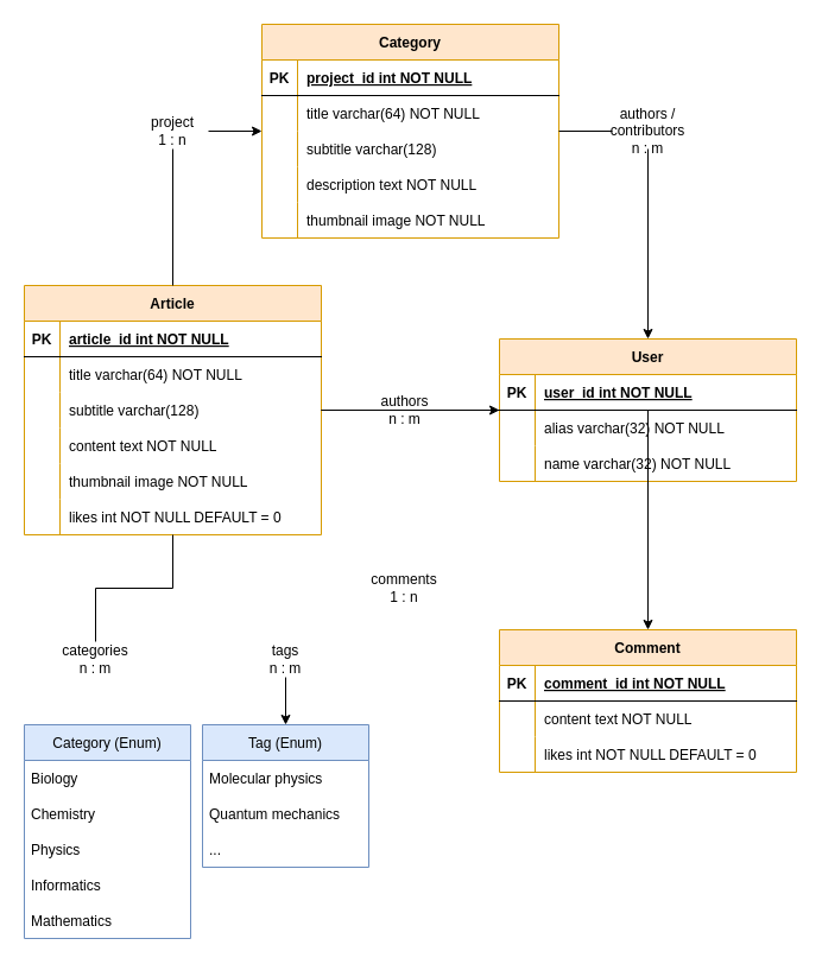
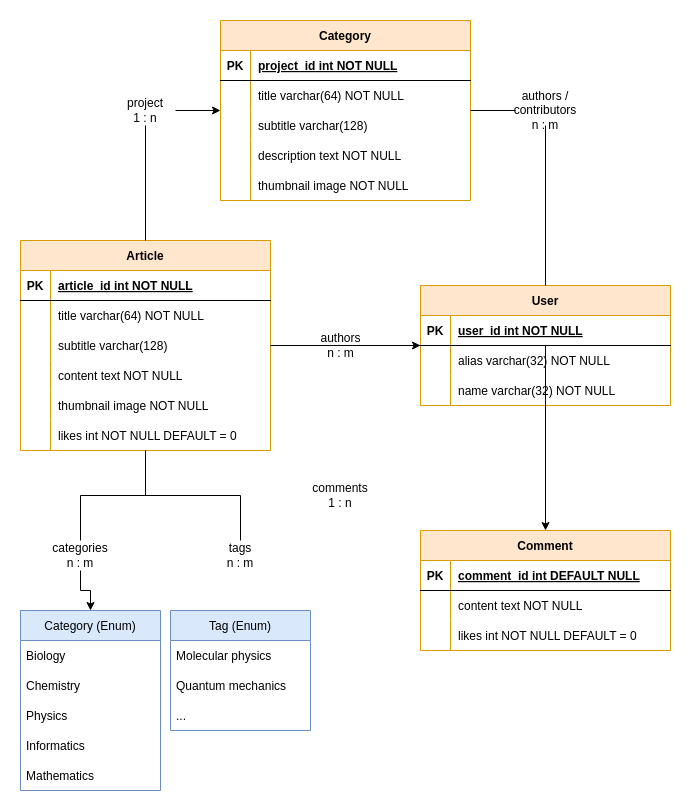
  <mxCell id="0" />
  <mxCell id="1" parent="0" />
  <mxCell id="2" value="User" style="shape=table;startSize=30;container=1;collapsible=1;childLayout=tableLayout;fixedRows=1;rowLines=0;fontStyle=1;align=center;resizeLast=1;fillColor=#ffe6cc;strokeColor=#d79b00;" parent="1" vertex="1"><mxGeometry x="420" y="285" width="250" height="120" as="geometry" /></mxCell>
  <mxCell id="3" value="" style="shape=partialRectangle;collapsible=0;dropTarget=0;pointerEvents=0;fillColor=none;points=[[0,0.5],[1,0.5]];portConstraint=eastwest;top=0;left=0;right=0;bottom=1;" parent="2" vertex="1"><mxGeometry y="30" width="250" height="30" as="geometry" /></mxCell>
  <mxCell id="4" value="PK" style="shape=partialRectangle;overflow=hidden;connectable=0;fillColor=none;top=0;left=0;bottom=0;right=0;fontStyle=1;" parent="3" vertex="1"><mxGeometry width="30" height="30" as="geometry"><mxRectangle width="30" height="30" as="alternateBounds" /></mxGeometry></mxCell>
  <mxCell id="5" value="user_id int NOT NULL " style="shape=partialRectangle;overflow=hidden;connectable=0;fillColor=none;top=0;left=0;bottom=0;right=0;align=left;spacingLeft=6;fontStyle=5;" parent="3" vertex="1"><mxGeometry x="30" width="220" height="30" as="geometry"><mxRectangle width="220" height="30" as="alternateBounds" /></mxGeometry></mxCell>
  <mxCell id="6" value="" style="shape=partialRectangle;collapsible=0;dropTarget=0;pointerEvents=0;fillColor=none;points=[[0,0.5],[1,0.5]];portConstraint=eastwest;top=0;left=0;right=0;bottom=0;" parent="2" vertex="1"><mxGeometry y="60" width="250" height="30" as="geometry" /></mxCell>
  <mxCell id="7" value="" style="shape=partialRectangle;overflow=hidden;connectable=0;fillColor=none;top=0;left=0;bottom=0;right=0;" parent="6" vertex="1"><mxGeometry width="30" height="30" as="geometry"><mxRectangle width="30" height="30" as="alternateBounds" /></mxGeometry></mxCell>
  <mxCell id="8" value="alias varchar(32) NOT NULL" style="shape=partialRectangle;overflow=hidden;connectable=0;fillColor=none;top=0;left=0;bottom=0;right=0;align=left;spacingLeft=6;" parent="6" vertex="1"><mxGeometry x="30" width="220" height="30" as="geometry"><mxRectangle width="220" height="30" as="alternateBounds" /></mxGeometry></mxCell>
  <mxCell id="9" value="" style="shape=partialRectangle;collapsible=0;dropTarget=0;pointerEvents=0;fillColor=none;points=[[0,0.5],[1,0.5]];portConstraint=eastwest;top=0;left=0;right=0;bottom=0;" parent="2" vertex="1"><mxGeometry y="90" width="250" height="30" as="geometry" /></mxCell>
  <mxCell id="10" value="" style="shape=partialRectangle;overflow=hidden;connectable=0;fillColor=none;top=0;left=0;bottom=0;right=0;" parent="9" vertex="1"><mxGeometry width="30" height="30" as="geometry"><mxRectangle width="30" height="30" as="alternateBounds" /></mxGeometry></mxCell>
  <mxCell id="11" value="name varchar(32) NOT NULL" style="shape=partialRectangle;overflow=hidden;connectable=0;fillColor=none;top=0;left=0;bottom=0;right=0;align=left;spacingLeft=6;" parent="9" vertex="1"><mxGeometry x="30" width="220" height="30" as="geometry"><mxRectangle width="220" height="30" as="alternateBounds" /></mxGeometry></mxCell>
  <mxCell id="12" style="edgeStyle=orthogonalEdgeStyle;rounded=0;orthogonalLoop=1;jettySize=auto;html=1;startArrow=none;endArrow=classic;endFill=1;" edge="1" parent="1" source="35" target="2"><mxGeometry relative="1" as="geometry" /></mxCell>
- <mxCell id="14" style="edgeStyle=orthogonalEdgeStyle;rounded=0;orthogonalLoop=1;jettySize=auto;html=1;endArrow=classic;endFill=1;startArrow=none;" edge="1" parent="1" source="49" target="45"><mxGeometry relative="1" as="geometry" /></mxCell>
+ <mxCell id="13" style="edgeStyle=orthogonalEdgeStyle;rounded=0;orthogonalLoop=1;jettySize=auto;html=1;endArrow=classic;endFill=1;startArrow=none;" edge="1" parent="1" source="43" target="37"><mxGeometry relative="1" as="geometry" /></mxCell>
  <mxCell id="15" style="edgeStyle=orthogonalEdgeStyle;rounded=0;orthogonalLoop=1;jettySize=auto;html=1;endArrow=classic;endFill=1;startArrow=none;" edge="1" parent="1" source="70" target="52"><mxGeometry relative="1" as="geometry" /></mxCell>
  <mxCell id="16" value="Article" style="shape=table;startSize=30;container=1;collapsible=1;childLayout=tableLayout;fixedRows=1;rowLines=0;fontStyle=1;align=center;resizeLast=1;fillColor=#ffe6cc;strokeColor=#d79b00;" parent="1" vertex="1"><mxGeometry x="20" y="240" width="250" height="210" as="geometry" /></mxCell>
  <mxCell id="17" value="" style="shape=partialRectangle;collapsible=0;dropTarget=0;pointerEvents=0;fillColor=none;points=[[0,0.5],[1,0.5]];portConstraint=eastwest;top=0;left=0;right=0;bottom=1;" parent="16" vertex="1"><mxGeometry y="30" width="250" height="30" as="geometry" /></mxCell>
  <mxCell id="18" value="PK" style="shape=partialRectangle;overflow=hidden;connectable=0;fillColor=none;top=0;left=0;bottom=0;right=0;fontStyle=1;" parent="17" vertex="1"><mxGeometry width="30" height="30" as="geometry"><mxRectangle width="30" height="30" as="alternateBounds" /></mxGeometry></mxCell>
  <mxCell id="19" value="article_id int NOT NULL" style="shape=partialRectangle;overflow=hidden;connectable=0;fillColor=none;top=0;left=0;bottom=0;right=0;align=left;spacingLeft=6;fontStyle=5;" parent="17" vertex="1"><mxGeometry x="30" width="220" height="30" as="geometry"><mxRectangle width="220" height="30" as="alternateBounds" /></mxGeometry></mxCell>
  <mxCell id="20" value="" style="shape=partialRectangle;collapsible=0;dropTarget=0;pointerEvents=0;fillColor=none;points=[[0,0.5],[1,0.5]];portConstraint=eastwest;top=0;left=0;right=0;bottom=0;" parent="16" vertex="1"><mxGeometry y="60" width="250" height="30" as="geometry" /></mxCell>
  <mxCell id="21" value="" style="shape=partialRectangle;overflow=hidden;connectable=0;fillColor=none;top=0;left=0;bottom=0;right=0;" parent="20" vertex="1"><mxGeometry width="30" height="30" as="geometry"><mxRectangle width="30" height="30" as="alternateBounds" /></mxGeometry></mxCell>
  <mxCell id="22" value="title varchar(64) NOT NULL" style="shape=partialRectangle;overflow=hidden;connectable=0;fillColor=none;top=0;left=0;bottom=0;right=0;align=left;spacingLeft=6;" parent="20" vertex="1"><mxGeometry x="30" width="220" height="30" as="geometry"><mxRectangle width="220" height="30" as="alternateBounds" /></mxGeometry></mxCell>
  <mxCell id="23" style="shape=partialRectangle;collapsible=0;dropTarget=0;pointerEvents=0;fillColor=none;points=[[0,0.5],[1,0.5]];portConstraint=eastwest;top=0;left=0;right=0;bottom=0;" vertex="1" parent="16"><mxGeometry y="90" width="250" height="30" as="geometry" /></mxCell>
  <mxCell id="24" style="shape=partialRectangle;overflow=hidden;connectable=0;fillColor=none;top=0;left=0;bottom=0;right=0;" vertex="1" parent="23"><mxGeometry width="30" height="30" as="geometry"><mxRectangle width="30" height="30" as="alternateBounds" /></mxGeometry></mxCell>
  <mxCell id="25" value="subtitle varchar(128)" style="shape=partialRectangle;overflow=hidden;connectable=0;fillColor=none;top=0;left=0;bottom=0;right=0;align=left;spacingLeft=6;" vertex="1" parent="23"><mxGeometry x="30" width="220" height="30" as="geometry"><mxRectangle width="220" height="30" as="alternateBounds" /></mxGeometry></mxCell>
  <mxCell id="26" style="shape=partialRectangle;collapsible=0;dropTarget=0;pointerEvents=0;fillColor=none;points=[[0,0.5],[1,0.5]];portConstraint=eastwest;top=0;left=0;right=0;bottom=0;" vertex="1" parent="16"><mxGeometry y="120" width="250" height="30" as="geometry" /></mxCell>
  <mxCell id="27" style="shape=partialRectangle;overflow=hidden;connectable=0;fillColor=none;top=0;left=0;bottom=0;right=0;" vertex="1" parent="26"><mxGeometry width="30" height="30" as="geometry"><mxRectangle width="30" height="30" as="alternateBounds" /></mxGeometry></mxCell>
  <mxCell id="28" value="content text NOT NULL" style="shape=partialRectangle;overflow=hidden;connectable=0;fillColor=none;top=0;left=0;bottom=0;right=0;align=left;spacingLeft=6;" vertex="1" parent="26"><mxGeometry x="30" width="220" height="30" as="geometry"><mxRectangle width="220" height="30" as="alternateBounds" /></mxGeometry></mxCell>
  <mxCell id="29" style="shape=partialRectangle;collapsible=0;dropTarget=0;pointerEvents=0;fillColor=none;points=[[0,0.5],[1,0.5]];portConstraint=eastwest;top=0;left=0;right=0;bottom=0;" vertex="1" parent="16"><mxGeometry y="150" width="250" height="30" as="geometry" /></mxCell>
  <mxCell id="30" style="shape=partialRectangle;overflow=hidden;connectable=0;fillColor=none;top=0;left=0;bottom=0;right=0;" vertex="1" parent="29"><mxGeometry width="30" height="30" as="geometry"><mxRectangle width="30" height="30" as="alternateBounds" /></mxGeometry></mxCell>
  <mxCell id="31" value="thumbnail image NOT NULL" style="shape=partialRectangle;overflow=hidden;connectable=0;fillColor=none;top=0;left=0;bottom=0;right=0;align=left;spacingLeft=6;" vertex="1" parent="29"><mxGeometry x="30" width="220" height="30" as="geometry"><mxRectangle width="220" height="30" as="alternateBounds" /></mxGeometry></mxCell>
  <mxCell id="32" style="shape=partialRectangle;collapsible=0;dropTarget=0;pointerEvents=0;fillColor=none;points=[[0,0.5],[1,0.5]];portConstraint=eastwest;top=0;left=0;right=0;bottom=0;" vertex="1" parent="16"><mxGeometry y="180" width="250" height="30" as="geometry" /></mxCell>
  <mxCell id="33" style="shape=partialRectangle;overflow=hidden;connectable=0;fillColor=none;top=0;left=0;bottom=0;right=0;" vertex="1" parent="32"><mxGeometry width="30" height="30" as="geometry"><mxRectangle width="30" height="30" as="alternateBounds" /></mxGeometry></mxCell>
  <mxCell id="34" value="likes int NOT NULL DEFAULT = 0" style="shape=partialRectangle;overflow=hidden;connectable=0;fillColor=none;top=0;left=0;bottom=0;right=0;align=left;spacingLeft=6;" vertex="1" parent="32"><mxGeometry x="30" width="220" height="30" as="geometry"><mxRectangle width="220" height="30" as="alternateBounds" /></mxGeometry></mxCell>
  <mxCell id="35" value="&lt;div&gt;authors&lt;br&gt;&lt;/div&gt;&lt;div&gt;n : m&lt;/div&gt;" style="text;html=1;align=center;verticalAlign=middle;resizable=0;points=[];autosize=1;strokeColor=none;fillColor=none;" vertex="1" parent="1"><mxGeometry x="310" y="325" width="60" height="40" as="geometry" /></mxCell>
  <mxCell id="36" value="" style="edgeStyle=orthogonalEdgeStyle;rounded=0;orthogonalLoop=1;jettySize=auto;html=1;endArrow=none;dashed=1;" edge="1" parent="1" source="16" target="35"><mxGeometry relative="1" as="geometry"><mxPoint x="270" y="140" as="sourcePoint" /><mxPoint x="430" y="140" as="targetPoint" /></mxGeometry></mxCell>
  <mxCell id="37" value="Category (Enum)" style="swimlane;fontStyle=0;childLayout=stackLayout;horizontal=1;startSize=30;horizontalStack=0;resizeParent=1;resizeParentMax=0;resizeLast=0;collapsible=1;marginBottom=0;fillColor=#dae8fc;strokeColor=#6c8ebf;" vertex="1" parent="1"><mxGeometry x="20" y="610" width="140" height="180" as="geometry" /></mxCell>
  <mxCell id="38" value="Biology" style="text;strokeColor=none;fillColor=none;align=left;verticalAlign=middle;spacingLeft=4;spacingRight=4;overflow=hidden;points=[[0,0.5],[1,0.5]];portConstraint=eastwest;rotatable=0;" vertex="1" parent="37"><mxGeometry y="30" width="140" height="30" as="geometry" /></mxCell>
  <mxCell id="39" value="Chemistry" style="text;strokeColor=none;fillColor=none;align=left;verticalAlign=middle;spacingLeft=4;spacingRight=4;overflow=hidden;points=[[0,0.5],[1,0.5]];portConstraint=eastwest;rotatable=0;" vertex="1" parent="37"><mxGeometry y="60" width="140" height="30" as="geometry" /></mxCell>
  <mxCell id="40" value="Physics" style="text;strokeColor=none;fillColor=none;align=left;verticalAlign=middle;spacingLeft=4;spacingRight=4;overflow=hidden;points=[[0,0.5],[1,0.5]];portConstraint=eastwest;rotatable=0;" vertex="1" parent="37"><mxGeometry y="90" width="140" height="30" as="geometry" /></mxCell>
  <mxCell id="41" value="Informatics" style="text;strokeColor=none;fillColor=none;align=left;verticalAlign=middle;spacingLeft=4;spacingRight=4;overflow=hidden;points=[[0,0.5],[1,0.5]];portConstraint=eastwest;rotatable=0;" vertex="1" parent="37"><mxGeometry y="120" width="140" height="30" as="geometry" /></mxCell>
  <mxCell id="42" value="Mathematics" style="text;strokeColor=none;fillColor=none;align=left;verticalAlign=middle;spacingLeft=4;spacingRight=4;overflow=hidden;points=[[0,0.5],[1,0.5]];portConstraint=eastwest;rotatable=0;" vertex="1" parent="37"><mxGeometry y="150" width="140" height="30" as="geometry" /></mxCell>
  <mxCell id="43" value="&lt;div&gt;categories&lt;/div&gt;&lt;div&gt;n : m&lt;br&gt;&lt;/div&gt;" style="text;html=1;strokeColor=none;fillColor=none;align=center;verticalAlign=middle;whiteSpace=wrap;rounded=0;" vertex="1" parent="1"><mxGeometry x="50" y="540" width="60" height="30" as="geometry" /></mxCell>
  <mxCell id="44" value="" style="edgeStyle=orthogonalEdgeStyle;rounded=0;orthogonalLoop=1;jettySize=auto;html=1;endArrow=none;endFill=1;" edge="1" parent="1" source="16" target="43"><mxGeometry relative="1" as="geometry"><mxPoint x="145.04" y="280" as="sourcePoint" /><mxPoint x="90" y="420" as="targetPoint" /></mxGeometry></mxCell>
  <mxCell id="45" value="Tag (Enum)" style="swimlane;fontStyle=0;childLayout=stackLayout;horizontal=1;startSize=30;horizontalStack=0;resizeParent=1;resizeParentMax=0;resizeLast=0;collapsible=1;marginBottom=0;fillColor=#dae8fc;strokeColor=#6c8ebf;" vertex="1" parent="1"><mxGeometry x="170" y="610" width="140" height="120" as="geometry" /></mxCell>
  <mxCell id="46" value="Molecular physics" style="text;strokeColor=none;fillColor=none;align=left;verticalAlign=middle;spacingLeft=4;spacingRight=4;overflow=hidden;points=[[0,0.5],[1,0.5]];portConstraint=eastwest;rotatable=0;" vertex="1" parent="45"><mxGeometry y="30" width="140" height="30" as="geometry" /></mxCell>
  <mxCell id="47" value="Quantum mechanics" style="text;strokeColor=none;fillColor=none;align=left;verticalAlign=middle;spacingLeft=4;spacingRight=4;overflow=hidden;points=[[0,0.5],[1,0.5]];portConstraint=eastwest;rotatable=0;" vertex="1" parent="45"><mxGeometry y="60" width="140" height="30" as="geometry" /></mxCell>
  <mxCell id="48" value="..." style="text;strokeColor=none;fillColor=none;align=left;verticalAlign=middle;spacingLeft=4;spacingRight=4;overflow=hidden;points=[[0,0.5],[1,0.5]];portConstraint=eastwest;rotatable=0;" vertex="1" parent="45"><mxGeometry y="90" width="140" height="30" as="geometry" /></mxCell>
  <mxCell id="49" value="&lt;div&gt;tags&lt;/div&gt;&lt;div&gt;n : m&lt;br&gt;&lt;/div&gt;" style="text;html=1;strokeColor=none;fillColor=none;align=center;verticalAlign=middle;whiteSpace=wrap;rounded=0;" vertex="1" parent="1"><mxGeometry x="210" y="540" width="60" height="30" as="geometry" /></mxCell>
- <mxCell id="51" style="edgeStyle=orthogonalEdgeStyle;rounded=0;orthogonalLoop=1;jettySize=auto;html=1;endArrow=classic;endFill=1;startArrow=none;" edge="1" parent="1" source="68" target="2"><mxGeometry relative="1" as="geometry" /></mxCell>
+ <mxCell id="50" value="" style="edgeStyle=orthogonalEdgeStyle;rounded=0;orthogonalLoop=1;jettySize=auto;html=1;endArrow=none;endFill=1;" edge="1" parent="1" source="16" target="49"><mxGeometry relative="1" as="geometry"><mxPoint x="145.04" y="230" as="sourcePoint" /><mxPoint x="240" y="370" as="targetPoint" /></mxGeometry></mxCell>
+ <mxCell id="51" style="edgeStyle=orthogonalEdgeStyle;rounded=0;orthogonalLoop=1;jettySize=auto;html=1;endArrow=none;endFill=1;startArrow=none;" edge="1" parent="1" source="68" target="2"><mxGeometry relative="1" as="geometry" /></mxCell>
  <mxCell id="52" value="Category" style="shape=table;startSize=30;container=1;collapsible=1;childLayout=tableLayout;fixedRows=1;rowLines=0;fontStyle=1;align=center;resizeLast=1;fillColor=#ffe6cc;strokeColor=#d79b00;" vertex="1" parent="1"><mxGeometry x="220" y="20" width="250" height="180" as="geometry" /></mxCell>
  <mxCell id="53" value="" style="shape=partialRectangle;collapsible=0;dropTarget=0;pointerEvents=0;fillColor=none;points=[[0,0.5],[1,0.5]];portConstraint=eastwest;top=0;left=0;right=0;bottom=1;" vertex="1" parent="52"><mxGeometry y="30" width="250" height="30" as="geometry" /></mxCell>
  <mxCell id="54" value="PK" style="shape=partialRectangle;overflow=hidden;connectable=0;fillColor=none;top=0;left=0;bottom=0;right=0;fontStyle=1;" vertex="1" parent="53"><mxGeometry width="30" height="30" as="geometry"><mxRectangle width="30" height="30" as="alternateBounds" /></mxGeometry></mxCell>
  <mxCell id="55" value="project_id int NOT NULL" style="shape=partialRectangle;overflow=hidden;connectable=0;fillColor=none;top=0;left=0;bottom=0;right=0;align=left;spacingLeft=6;fontStyle=5;" vertex="1" parent="53"><mxGeometry x="30" width="220" height="30" as="geometry"><mxRectangle width="220" height="30" as="alternateBounds" /></mxGeometry></mxCell>
  <mxCell id="56" value="" style="shape=partialRectangle;collapsible=0;dropTarget=0;pointerEvents=0;fillColor=none;points=[[0,0.5],[1,0.5]];portConstraint=eastwest;top=0;left=0;right=0;bottom=0;" vertex="1" parent="52"><mxGeometry y="60" width="250" height="30" as="geometry" /></mxCell>
  <mxCell id="57" value="" style="shape=partialRectangle;overflow=hidden;connectable=0;fillColor=none;top=0;left=0;bottom=0;right=0;" vertex="1" parent="56"><mxGeometry width="30" height="30" as="geometry"><mxRectangle width="30" height="30" as="alternateBounds" /></mxGeometry></mxCell>
  <mxCell id="58" value="title varchar(64) NOT NULL" style="shape=partialRectangle;overflow=hidden;connectable=0;fillColor=none;top=0;left=0;bottom=0;right=0;align=left;spacingLeft=6;" vertex="1" parent="56"><mxGeometry x="30" width="220" height="30" as="geometry"><mxRectangle width="220" height="30" as="alternateBounds" /></mxGeometry></mxCell>
  <mxCell id="59" style="shape=partialRectangle;collapsible=0;dropTarget=0;pointerEvents=0;fillColor=none;points=[[0,0.5],[1,0.5]];portConstraint=eastwest;top=0;left=0;right=0;bottom=0;" vertex="1" parent="52"><mxGeometry y="90" width="250" height="30" as="geometry" /></mxCell>
  <mxCell id="60" style="shape=partialRectangle;overflow=hidden;connectable=0;fillColor=none;top=0;left=0;bottom=0;right=0;" vertex="1" parent="59"><mxGeometry width="30" height="30" as="geometry"><mxRectangle width="30" height="30" as="alternateBounds" /></mxGeometry></mxCell>
  <mxCell id="61" value="subtitle varchar(128)" style="shape=partialRectangle;overflow=hidden;connectable=0;fillColor=none;top=0;left=0;bottom=0;right=0;align=left;spacingLeft=6;" vertex="1" parent="59"><mxGeometry x="30" width="220" height="30" as="geometry"><mxRectangle width="220" height="30" as="alternateBounds" /></mxGeometry></mxCell>
  <mxCell id="62" style="shape=partialRectangle;collapsible=0;dropTarget=0;pointerEvents=0;fillColor=none;points=[[0,0.5],[1,0.5]];portConstraint=eastwest;top=0;left=0;right=0;bottom=0;" vertex="1" parent="52"><mxGeometry y="120" width="250" height="30" as="geometry" /></mxCell>
  <mxCell id="63" style="shape=partialRectangle;overflow=hidden;connectable=0;fillColor=none;top=0;left=0;bottom=0;right=0;" vertex="1" parent="62"><mxGeometry width="30" height="30" as="geometry"><mxRectangle width="30" height="30" as="alternateBounds" /></mxGeometry></mxCell>
  <mxCell id="64" value="description text NOT NULL" style="shape=partialRectangle;overflow=hidden;connectable=0;fillColor=none;top=0;left=0;bottom=0;right=0;align=left;spacingLeft=6;" vertex="1" parent="62"><mxGeometry x="30" width="220" height="30" as="geometry"><mxRectangle width="220" height="30" as="alternateBounds" /></mxGeometry></mxCell>
  <mxCell id="65" style="shape=partialRectangle;collapsible=0;dropTarget=0;pointerEvents=0;fillColor=none;points=[[0,0.5],[1,0.5]];portConstraint=eastwest;top=0;left=0;right=0;bottom=0;" vertex="1" parent="52"><mxGeometry y="150" width="250" height="30" as="geometry" /></mxCell>
  <mxCell id="66" style="shape=partialRectangle;overflow=hidden;connectable=0;fillColor=none;top=0;left=0;bottom=0;right=0;" vertex="1" parent="65"><mxGeometry width="30" height="30" as="geometry"><mxRectangle width="30" height="30" as="alternateBounds" /></mxGeometry></mxCell>
  <mxCell id="67" value="thumbnail image NOT NULL" style="shape=partialRectangle;overflow=hidden;connectable=0;fillColor=none;top=0;left=0;bottom=0;right=0;align=left;spacingLeft=6;" vertex="1" parent="65"><mxGeometry x="30" width="220" height="30" as="geometry"><mxRectangle width="220" height="30" as="alternateBounds" /></mxGeometry></mxCell>
  <mxCell id="68" value="&lt;div&gt;authors / contributors&lt;/div&gt;&lt;div&gt;n : m&lt;br&gt;&lt;/div&gt;" style="text;html=1;strokeColor=none;fillColor=none;align=center;verticalAlign=middle;whiteSpace=wrap;rounded=0;" vertex="1" parent="1"><mxGeometry x="515" y="95" width="60" height="30" as="geometry" /></mxCell>
  <mxCell id="69" value="" style="edgeStyle=orthogonalEdgeStyle;rounded=0;orthogonalLoop=1;jettySize=auto;html=1;endArrow=none;endFill=1;" edge="1" parent="1" source="52" target="68"><mxGeometry relative="1" as="geometry"><mxPoint x="375" y="200" as="sourcePoint" /><mxPoint x="545" y="290" as="targetPoint" /></mxGeometry></mxCell>
  <mxCell id="70" value="&lt;div&gt;project&lt;/div&gt;&lt;div&gt;1 : n&lt;br&gt;&lt;/div&gt;" style="text;html=1;strokeColor=none;fillColor=none;align=center;verticalAlign=middle;whiteSpace=wrap;rounded=0;" vertex="1" parent="1"><mxGeometry x="115" y="95" width="60" height="30" as="geometry" /></mxCell>
  <mxCell id="71" value="" style="edgeStyle=orthogonalEdgeStyle;rounded=0;orthogonalLoop=1;jettySize=auto;html=1;endArrow=none;endFill=1;" edge="1" parent="1" source="16" target="70"><mxGeometry relative="1" as="geometry"><mxPoint x="145" y="290" as="sourcePoint" /><mxPoint x="375" y="200" as="targetPoint" /></mxGeometry></mxCell>
  <mxCell id="72" value="Comment" style="shape=table;startSize=30;container=1;collapsible=1;childLayout=tableLayout;fixedRows=1;rowLines=0;fontStyle=1;align=center;resizeLast=1;fillColor=#ffe6cc;strokeColor=#d79b00;" vertex="1" parent="1"><mxGeometry x="420" y="530" width="250" height="120" as="geometry" /></mxCell>
  <mxCell id="73" value="" style="shape=partialRectangle;collapsible=0;dropTarget=0;pointerEvents=0;fillColor=none;points=[[0,0.5],[1,0.5]];portConstraint=eastwest;top=0;left=0;right=0;bottom=1;" vertex="1" parent="72"><mxGeometry y="30" width="250" height="30" as="geometry" /></mxCell>
  <mxCell id="74" value="PK" style="shape=partialRectangle;overflow=hidden;connectable=0;fillColor=none;top=0;left=0;bottom=0;right=0;fontStyle=1;" vertex="1" parent="73"><mxGeometry width="30" height="30" as="geometry"><mxRectangle width="30" height="30" as="alternateBounds" /></mxGeometry></mxCell>
- <mxCell id="75" value="comment_id int NOT NULL" style="shape=partialRectangle;overflow=hidden;connectable=0;fillColor=none;top=0;left=0;bottom=0;right=0;align=left;spacingLeft=6;fontStyle=5;" vertex="1" parent="73"><mxGeometry x="30" width="220" height="30" as="geometry"><mxRectangle width="220" height="30" as="alternateBounds" /></mxGeometry></mxCell>
+ <mxCell id="75" value="comment_id int DEFAULT NULL" style="shape=partialRectangle;overflow=hidden;connectable=0;fillColor=none;top=0;left=0;bottom=0;right=0;align=left;spacingLeft=6;fontStyle=5;" vertex="1" parent="73"><mxGeometry x="30" width="220" height="30" as="geometry"><mxRectangle width="220" height="30" as="alternateBounds" /></mxGeometry></mxCell>
  <mxCell id="76" style="shape=partialRectangle;collapsible=0;dropTarget=0;pointerEvents=0;fillColor=none;points=[[0,0.5],[1,0.5]];portConstraint=eastwest;top=0;left=0;right=0;bottom=0;" vertex="1" parent="72"><mxGeometry y="60" width="250" height="30" as="geometry" /></mxCell>
  <mxCell id="77" style="shape=partialRectangle;overflow=hidden;connectable=0;fillColor=none;top=0;left=0;bottom=0;right=0;" vertex="1" parent="76"><mxGeometry width="30" height="30" as="geometry"><mxRectangle width="30" height="30" as="alternateBounds" /></mxGeometry></mxCell>
  <mxCell id="78" value="content text NOT NULL" style="shape=partialRectangle;overflow=hidden;connectable=0;fillColor=none;top=0;left=0;bottom=0;right=0;align=left;spacingLeft=6;" vertex="1" parent="76"><mxGeometry x="30" width="220" height="30" as="geometry"><mxRectangle width="220" height="30" as="alternateBounds" /></mxGeometry></mxCell>
  <mxCell id="79" style="shape=partialRectangle;collapsible=0;dropTarget=0;pointerEvents=0;fillColor=none;points=[[0,0.5],[1,0.5]];portConstraint=eastwest;top=0;left=0;right=0;bottom=0;" vertex="1" parent="72"><mxGeometry y="90" width="250" height="30" as="geometry" /></mxCell>
  <mxCell id="80" style="shape=partialRectangle;overflow=hidden;connectable=0;fillColor=none;top=0;left=0;bottom=0;right=0;" vertex="1" parent="79"><mxGeometry width="30" height="30" as="geometry"><mxRectangle width="30" height="30" as="alternateBounds" /></mxGeometry></mxCell>
  <mxCell id="81" value="likes int NOT NULL DEFAULT = 0" style="shape=partialRectangle;overflow=hidden;connectable=0;fillColor=none;top=0;left=0;bottom=0;right=0;align=left;spacingLeft=6;" vertex="1" parent="79"><mxGeometry x="30" width="220" height="30" as="geometry"><mxRectangle width="220" height="30" as="alternateBounds" /></mxGeometry></mxCell>
  <mxCell id="82" style="edgeStyle=orthogonalEdgeStyle;rounded=0;orthogonalLoop=1;jettySize=auto;html=1;endArrow=classic;endFill=1;" edge="1" parent="1" source="23" target="72"><mxGeometry relative="1" as="geometry" /></mxCell>
  <mxCell id="83" value="&lt;div&gt;comments&lt;/div&gt;&lt;div&gt;1 : n&lt;br&gt;&lt;/div&gt;" style="text;html=1;strokeColor=none;fillColor=none;align=center;verticalAlign=middle;whiteSpace=wrap;rounded=0;" vertex="1" parent="1"><mxGeometry x="310" y="480" width="60" height="30" as="geometry" /></mxCell>
